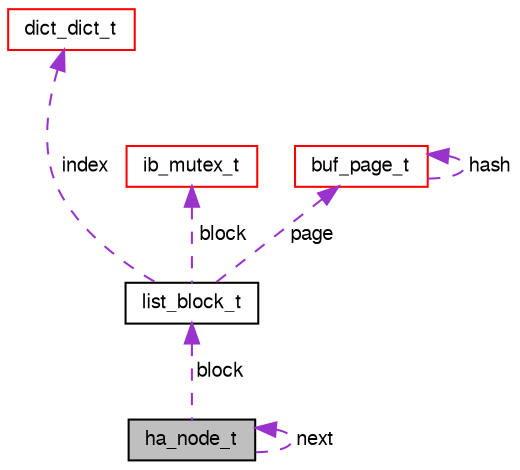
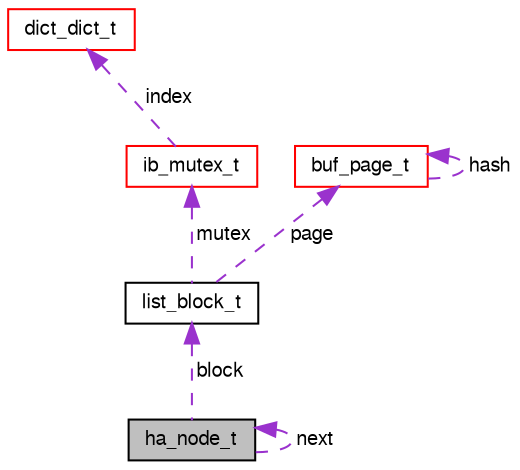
  digraph {
    node [color=red fontname=FreeSans fontsize=10 shape=record]
    edge [color=darkorchid3 dir=back fontname=FreeSans fontsize=10 labelfontname=FreeSans labelfontsize=10 style=dashed]
    n1 [color=black fillcolor=grey75 fontcolor=black height=0.2 label=ha_node_t style=filled width=0.4]
    n2 [color=black height=0.2 label=list_block_t width=0.4]
    n3 [height=0.2 label=dict_dict_t width=0.4]
    n4 [height=0.2 label=ib_mutex_t width=0.4]
    n5 [height=0.2 label=buf_page_t width=0.4]
    n1 -> n1 [label=" next"]
    n2 -> n1 [label=" block"]
-   n3 -> n2 [label=" index"]
-   n4 -> n2 [label=" block"]
+   n3 -> n4 [label=" index"]
+   n4 -> n2 [label=" mutex"]
    n5 -> n2 [label=" page"]
    n5 -> n5 [label=" hash"]
  }
